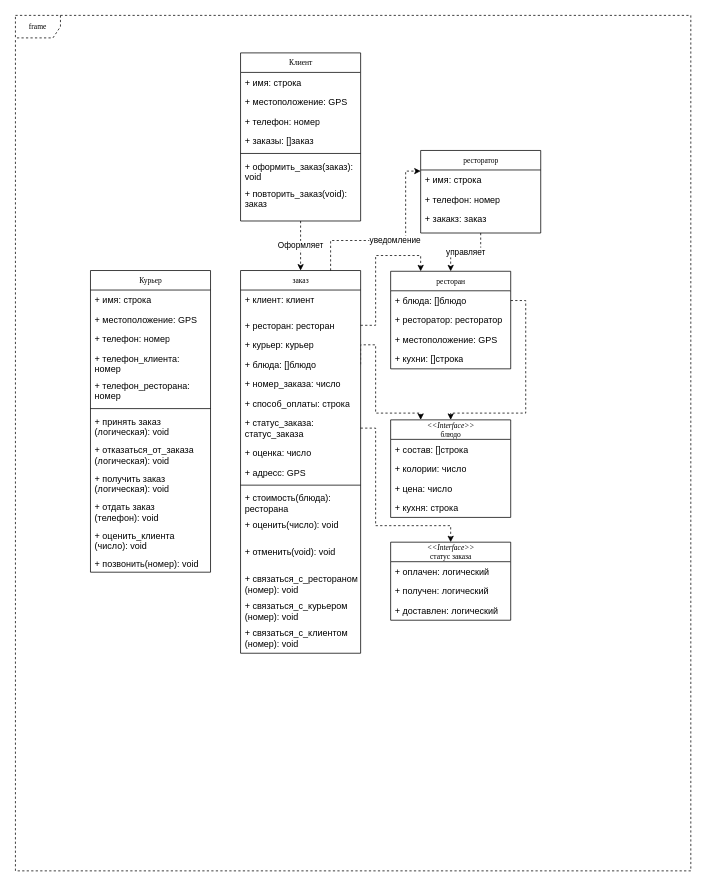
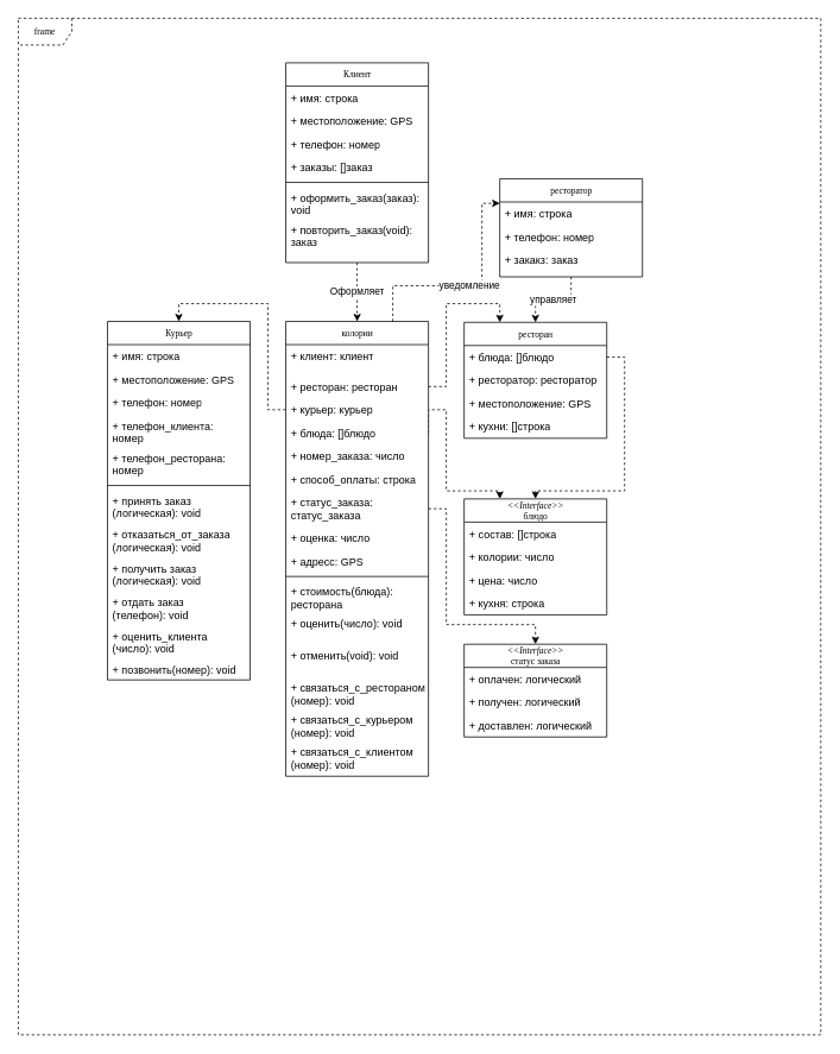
  <mxCell id="0" />
  <mxCell id="1" parent="0" />
  <mxCell id="2" value="frame" style="shape=umlFrame;whiteSpace=wrap;html=1;rounded=0;shadow=0;comic=0;labelBackgroundColor=none;strokeColor=#000000;strokeWidth=1;fillColor=#ffffff;fontFamily=Verdana;fontSize=10;fontColor=#000000;align=center;dashed=1;" parent="1" vertex="1"><mxGeometry x="20" y="20" width="900" height="1140" as="geometry" /></mxCell>
  <mxCell id="3" style="edgeStyle=orthogonalEdgeStyle;rounded=0;orthogonalLoop=1;jettySize=auto;html=1;exitX=1;exitY=0.5;exitDx=0;exitDy=0;entryX=0.25;entryY=0;entryDx=0;entryDy=0;strokeColor=#000000;dashed=1;" parent="1" source="9" target="35" edge="1"><mxGeometry relative="1" as="geometry"><Array as="points"><mxPoint x="480" y="459" /><mxPoint x="500" y="459" /><mxPoint x="500" y="550" /><mxPoint x="560" y="550" /></Array></mxGeometry></mxCell>
  <mxCell id="4" value="уведомление" style="edgeStyle=orthogonalEdgeStyle;rounded=0;orthogonalLoop=1;jettySize=auto;html=1;exitX=0.75;exitY=0;exitDx=0;exitDy=0;entryX=0;entryY=0.25;entryDx=0;entryDy=0;dashed=1;strokeColor=#000000;" parent="1" source="5" target="62" edge="1"><mxGeometry relative="1" as="geometry"><Array as="points"><mxPoint x="440" y="320" /><mxPoint x="540" y="320" /><mxPoint x="540" y="228" /></Array></mxGeometry></mxCell>
- <mxCell id="5" value="заказ" style="swimlane;html=1;fontStyle=0;childLayout=stackLayout;horizontal=1;startSize=26;fillColor=none;horizontalStack=0;resizeParent=1;resizeLast=0;collapsible=1;marginBottom=0;swimlaneFillColor=#ffffff;rounded=0;shadow=0;comic=0;labelBackgroundColor=none;strokeColor=#000000;strokeWidth=1;fontFamily=Verdana;fontSize=10;fontColor=#000000;align=center;" parent="1" vertex="1"><mxGeometry x="320" y="360" width="160" height="510" as="geometry" /></mxCell>
+ <mxCell id="5" value="колории" style="swimlane;html=1;fontStyle=0;childLayout=stackLayout;horizontal=1;startSize=26;fillColor=none;horizontalStack=0;resizeParent=1;resizeLast=0;collapsible=1;marginBottom=0;swimlaneFillColor=#ffffff;rounded=0;shadow=0;comic=0;labelBackgroundColor=none;strokeColor=#000000;strokeWidth=1;fontFamily=Verdana;fontSize=10;fontColor=#000000;align=center;" parent="1" vertex="1"><mxGeometry x="320" y="360" width="160" height="510" as="geometry" /></mxCell>
  <mxCell id="6" value="+ клиент: клиент" style="text;html=1;strokeColor=none;fillColor=none;align=left;verticalAlign=top;spacingLeft=4;spacingRight=4;whiteSpace=wrap;overflow=hidden;rotatable=0;points=[[0,0.5],[1,0.5]];portConstraint=eastwest;" parent="5" vertex="1"><mxGeometry y="26" width="160" height="34" as="geometry" /></mxCell>
  <mxCell id="7" value="+ ресторан: ресторан" style="text;html=1;strokeColor=none;fillColor=none;align=left;verticalAlign=top;spacingLeft=4;spacingRight=4;whiteSpace=wrap;overflow=hidden;rotatable=0;points=[[0,0.5],[1,0.5]];portConstraint=eastwest;" parent="5" vertex="1"><mxGeometry y="60" width="160" height="26" as="geometry" /></mxCell>
  <mxCell id="8" value="+ курьер: курьер" style="text;html=1;strokeColor=none;fillColor=none;align=left;verticalAlign=top;spacingLeft=4;spacingRight=4;whiteSpace=wrap;overflow=hidden;rotatable=0;points=[[0,0.5],[1,0.5]];portConstraint=eastwest;" parent="5" vertex="1"><mxGeometry y="86" width="160" height="26" as="geometry" /></mxCell>
  <mxCell id="9" value="+ блюда: []блюдо" style="text;html=1;strokeColor=none;fillColor=none;align=left;verticalAlign=top;spacingLeft=4;spacingRight=4;whiteSpace=wrap;overflow=hidden;rotatable=0;points=[[0,0.5],[1,0.5]];portConstraint=eastwest;" parent="5" vertex="1"><mxGeometry y="112" width="160" height="26" as="geometry" /></mxCell>
  <mxCell id="10" value="+ номер_заказа: число" style="text;html=1;strokeColor=none;fillColor=none;align=left;verticalAlign=top;spacingLeft=4;spacingRight=4;whiteSpace=wrap;overflow=hidden;rotatable=0;points=[[0,0.5],[1,0.5]];portConstraint=eastwest;" parent="5" vertex="1"><mxGeometry y="138" width="160" height="26" as="geometry" /></mxCell>
  <mxCell id="11" value="+ способ_оплаты: строка" style="text;html=1;strokeColor=none;fillColor=none;align=left;verticalAlign=top;spacingLeft=4;spacingRight=4;whiteSpace=wrap;overflow=hidden;rotatable=0;points=[[0,0.5],[1,0.5]];portConstraint=eastwest;" parent="5" vertex="1"><mxGeometry y="164" width="160" height="26" as="geometry" /></mxCell>
  <mxCell id="12" value="+ статус_заказа: статус_заказа" style="text;html=1;strokeColor=none;fillColor=none;align=left;verticalAlign=top;spacingLeft=4;spacingRight=4;whiteSpace=wrap;overflow=hidden;rotatable=0;points=[[0,0.5],[1,0.5]];portConstraint=eastwest;" parent="5" vertex="1"><mxGeometry y="190" width="160" height="40" as="geometry" /></mxCell>
  <mxCell id="13" value="+ оценка: число" style="text;html=1;strokeColor=none;fillColor=none;align=left;verticalAlign=top;spacingLeft=4;spacingRight=4;whiteSpace=wrap;overflow=hidden;rotatable=0;points=[[0,0.5],[1,0.5]];portConstraint=eastwest;" parent="5" vertex="1"><mxGeometry y="230" width="160" height="26" as="geometry" /></mxCell>
  <mxCell id="14" value="+ адресс: GPS" style="text;html=1;strokeColor=none;fillColor=none;align=left;verticalAlign=top;spacingLeft=4;spacingRight=4;whiteSpace=wrap;overflow=hidden;rotatable=0;points=[[0,0.5],[1,0.5]];portConstraint=eastwest;" parent="5" vertex="1"><mxGeometry y="256" width="160" height="26" as="geometry" /></mxCell>
  <mxCell id="15" value="" style="line;strokeWidth=1;fillColor=none;align=left;verticalAlign=middle;spacingTop=-1;spacingLeft=3;spacingRight=3;rotatable=0;labelPosition=right;points=[];portConstraint=eastwest;" parent="5" vertex="1"><mxGeometry y="282" width="160" height="8" as="geometry" /></mxCell>
  <mxCell id="16" value="+ стоимость(блюда):&#10; ресторана" style="text;strokeColor=none;fillColor=none;align=left;verticalAlign=top;spacingLeft=4;spacingRight=4;overflow=hidden;rotatable=0;points=[[0,0.5],[1,0.5]];portConstraint=eastwest;" parent="5" vertex="1"><mxGeometry y="290" width="160" height="36" as="geometry" /></mxCell>
  <mxCell id="17" value="+ оценить(число): void" style="text;strokeColor=none;fillColor=none;align=left;verticalAlign=top;spacingLeft=4;spacingRight=4;overflow=hidden;rotatable=0;points=[[0,0.5],[1,0.5]];portConstraint=eastwest;" parent="5" vertex="1"><mxGeometry y="326" width="160" height="36" as="geometry" /></mxCell>
  <mxCell id="18" value="+ отменить(void): void" style="text;strokeColor=none;fillColor=none;align=left;verticalAlign=top;spacingLeft=4;spacingRight=4;overflow=hidden;rotatable=0;points=[[0,0.5],[1,0.5]];portConstraint=eastwest;" parent="5" vertex="1"><mxGeometry y="362" width="160" height="36" as="geometry" /></mxCell>
  <mxCell id="19" value="+ связаться_с_рестораном&#10;(номер): void" style="text;strokeColor=none;fillColor=none;align=left;verticalAlign=top;spacingLeft=4;spacingRight=4;overflow=hidden;rotatable=0;points=[[0,0.5],[1,0.5]];portConstraint=eastwest;" parent="5" vertex="1"><mxGeometry y="398" width="160" height="36" as="geometry" /></mxCell>
  <mxCell id="20" value="+ связаться_с_курьером&#10;(номер): void" style="text;strokeColor=none;fillColor=none;align=left;verticalAlign=top;spacingLeft=4;spacingRight=4;overflow=hidden;rotatable=0;points=[[0,0.5],[1,0.5]];portConstraint=eastwest;" parent="5" vertex="1"><mxGeometry y="434" width="160" height="36" as="geometry" /></mxCell>
  <mxCell id="21" value="+ связаться_с_клиентом&#10;(номер): void" style="text;strokeColor=none;fillColor=none;align=left;verticalAlign=top;spacingLeft=4;spacingRight=4;overflow=hidden;rotatable=0;points=[[0,0.5],[1,0.5]];portConstraint=eastwest;" parent="5" vertex="1"><mxGeometry y="470" width="160" height="36" as="geometry" /></mxCell>
  <mxCell id="22" value="Курьер" style="swimlane;html=1;fontStyle=0;childLayout=stackLayout;horizontal=1;startSize=26;fillColor=none;horizontalStack=0;resizeParent=1;resizeLast=0;collapsible=1;marginBottom=0;swimlaneFillColor=#ffffff;rounded=0;shadow=0;comic=0;labelBackgroundColor=none;strokeColor=#000000;strokeWidth=1;fontFamily=Verdana;fontSize=10;fontColor=#000000;align=center;" parent="1" vertex="1"><mxGeometry x="120" y="360" width="160" height="402" as="geometry" /></mxCell>
  <mxCell id="23" value="+ имя: строка" style="text;html=1;strokeColor=none;fillColor=none;align=left;verticalAlign=top;spacingLeft=4;spacingRight=4;whiteSpace=wrap;overflow=hidden;rotatable=0;points=[[0,0.5],[1,0.5]];portConstraint=eastwest;" parent="22" vertex="1"><mxGeometry y="26" width="160" height="26" as="geometry" /></mxCell>
  <mxCell id="24" value="+ местоположение: GPS" style="text;html=1;strokeColor=none;fillColor=none;align=left;verticalAlign=top;spacingLeft=4;spacingRight=4;whiteSpace=wrap;overflow=hidden;rotatable=0;points=[[0,0.5],[1,0.5]];portConstraint=eastwest;" parent="22" vertex="1"><mxGeometry y="52" width="160" height="26" as="geometry" /></mxCell>
  <mxCell id="25" value="+ телефон: номер" style="text;html=1;strokeColor=none;fillColor=none;align=left;verticalAlign=top;spacingLeft=4;spacingRight=4;whiteSpace=wrap;overflow=hidden;rotatable=0;points=[[0,0.5],[1,0.5]];portConstraint=eastwest;" parent="22" vertex="1"><mxGeometry y="78" width="160" height="26" as="geometry" /></mxCell>
  <mxCell id="26" value="+ телефон_клиента: номер" style="text;html=1;strokeColor=none;fillColor=none;align=left;verticalAlign=top;spacingLeft=4;spacingRight=4;whiteSpace=wrap;overflow=hidden;rotatable=0;points=[[0,0.5],[1,0.5]];portConstraint=eastwest;" parent="22" vertex="1"><mxGeometry y="104" width="160" height="36" as="geometry" /></mxCell>
  <mxCell id="27" value="+ телефон_ресторана: номер" style="text;html=1;strokeColor=none;fillColor=none;align=left;verticalAlign=top;spacingLeft=4;spacingRight=4;whiteSpace=wrap;overflow=hidden;rotatable=0;points=[[0,0.5],[1,0.5]];portConstraint=eastwest;" parent="22" vertex="1"><mxGeometry y="140" width="160" height="40" as="geometry" /></mxCell>
  <mxCell id="28" value="" style="line;strokeWidth=1;fillColor=none;align=left;verticalAlign=middle;spacingTop=-1;spacingLeft=3;spacingRight=3;rotatable=0;labelPosition=right;points=[];portConstraint=eastwest;" parent="22" vertex="1"><mxGeometry y="180" width="160" height="8" as="geometry" /></mxCell>
  <mxCell id="29" value="+ принять заказ&lt;br&gt;&lt;div&gt;(логическая): void&lt;/div&gt;&lt;div&gt;&lt;br&gt;&lt;/div&gt;" style="text;html=1;strokeColor=none;fillColor=none;align=left;verticalAlign=top;spacingLeft=4;spacingRight=4;whiteSpace=wrap;overflow=hidden;rotatable=0;points=[[0,0.5],[1,0.5]];portConstraint=eastwest;" parent="22" vertex="1"><mxGeometry y="188" width="160" height="38" as="geometry" /></mxCell>
  <mxCell id="30" value="+ отказаться_от_заказа&lt;br&gt;&lt;div&gt;(логическая): void&lt;/div&gt;&lt;div&gt;&lt;br&gt;&lt;/div&gt;" style="text;html=1;strokeColor=none;fillColor=none;align=left;verticalAlign=top;spacingLeft=4;spacingRight=4;whiteSpace=wrap;overflow=hidden;rotatable=0;points=[[0,0.5],[1,0.5]];portConstraint=eastwest;" parent="22" vertex="1"><mxGeometry y="226" width="160" height="38" as="geometry" /></mxCell>
  <mxCell id="31" value="+ получить заказ&lt;br&gt;&lt;div&gt;(логическая): void&lt;/div&gt;&lt;div&gt;&lt;br&gt;&lt;/div&gt;" style="text;html=1;strokeColor=none;fillColor=none;align=left;verticalAlign=top;spacingLeft=4;spacingRight=4;whiteSpace=wrap;overflow=hidden;rotatable=0;points=[[0,0.5],[1,0.5]];portConstraint=eastwest;" parent="22" vertex="1"><mxGeometry y="264" width="160" height="38" as="geometry" /></mxCell>
  <mxCell id="32" value="+ отдать заказ&lt;br&gt;(телефон): void" style="text;html=1;strokeColor=none;fillColor=none;align=left;verticalAlign=top;spacingLeft=4;spacingRight=4;whiteSpace=wrap;overflow=hidden;rotatable=0;points=[[0,0.5],[1,0.5]];portConstraint=eastwest;" parent="22" vertex="1"><mxGeometry y="302" width="160" height="38" as="geometry" /></mxCell>
  <mxCell id="33" value="+ оценить_клиента&lt;br&gt;(число): void" style="text;html=1;strokeColor=none;fillColor=none;align=left;verticalAlign=top;spacingLeft=4;spacingRight=4;whiteSpace=wrap;overflow=hidden;rotatable=0;points=[[0,0.5],[1,0.5]];portConstraint=eastwest;" parent="22" vertex="1"><mxGeometry y="340" width="160" height="38" as="geometry" /></mxCell>
  <mxCell id="34" value="+ позвонить(номер): void" style="text;html=1;strokeColor=none;fillColor=none;align=left;verticalAlign=top;spacingLeft=4;spacingRight=4;whiteSpace=wrap;overflow=hidden;rotatable=0;points=[[0,0.5],[1,0.5]];portConstraint=eastwest;" parent="22" vertex="1"><mxGeometry y="378" width="160" height="24" as="geometry" /></mxCell>
  <mxCell id="35" value="&lt;i&gt;&amp;lt;&amp;lt;Interface&amp;gt;&amp;gt;&lt;/i&gt;&lt;br&gt;блюдо" style="swimlane;html=1;fontStyle=0;childLayout=stackLayout;horizontal=1;startSize=26;fillColor=none;horizontalStack=0;resizeParent=1;resizeLast=0;collapsible=1;marginBottom=0;swimlaneFillColor=#ffffff;rounded=0;shadow=0;comic=0;labelBackgroundColor=none;strokeColor=#000000;strokeWidth=1;fontFamily=Verdana;fontSize=10;fontColor=#000000;align=center;" parent="1" vertex="1"><mxGeometry x="520" y="559" width="160" height="130" as="geometry" /></mxCell>
  <mxCell id="36" value="+ состав: []строка" style="text;html=1;strokeColor=none;fillColor=none;align=left;verticalAlign=top;spacingLeft=4;spacingRight=4;whiteSpace=wrap;overflow=hidden;rotatable=0;points=[[0,0.5],[1,0.5]];portConstraint=eastwest;" parent="35" vertex="1"><mxGeometry y="26" width="160" height="26" as="geometry" /></mxCell>
  <mxCell id="37" value="+ колории: число" style="text;html=1;strokeColor=none;fillColor=none;align=left;verticalAlign=top;spacingLeft=4;spacingRight=4;whiteSpace=wrap;overflow=hidden;rotatable=0;points=[[0,0.5],[1,0.5]];portConstraint=eastwest;" parent="35" vertex="1"><mxGeometry y="52" width="160" height="26" as="geometry" /></mxCell>
  <mxCell id="38" value="+ цена: число" style="text;html=1;strokeColor=none;fillColor=none;align=left;verticalAlign=top;spacingLeft=4;spacingRight=4;whiteSpace=wrap;overflow=hidden;rotatable=0;points=[[0,0.5],[1,0.5]];portConstraint=eastwest;" parent="35" vertex="1"><mxGeometry y="78" width="160" height="26" as="geometry" /></mxCell>
  <mxCell id="39" value="+ кухня: строка" style="text;html=1;strokeColor=none;fillColor=none;align=left;verticalAlign=top;spacingLeft=4;spacingRight=4;whiteSpace=wrap;overflow=hidden;rotatable=0;points=[[0,0.5],[1,0.5]];portConstraint=eastwest;" parent="35" vertex="1"><mxGeometry y="104" width="160" height="26" as="geometry" /></mxCell>
+ <mxCell id="40" style="edgeStyle=orthogonalEdgeStyle;rounded=0;orthogonalLoop=1;jettySize=auto;html=1;exitX=0;exitY=0.5;exitDx=0;exitDy=0;entryX=0.5;entryY=0;entryDx=0;entryDy=0;dashed=1;strokeColor=#000000;" parent="1" source="8" target="22" edge="1"><mxGeometry relative="1" as="geometry" /></mxCell>
  <mxCell id="41" value="&lt;i&gt;&amp;lt;&amp;lt;Interface&amp;gt;&amp;gt;&lt;/i&gt;&lt;div&gt;статус заказа&lt;/div&gt;" style="swimlane;html=1;fontStyle=0;childLayout=stackLayout;horizontal=1;startSize=26;fillColor=none;horizontalStack=0;resizeParent=1;resizeLast=0;collapsible=1;marginBottom=0;swimlaneFillColor=#ffffff;rounded=0;shadow=0;comic=0;labelBackgroundColor=none;strokeColor=#000000;strokeWidth=1;fontFamily=Verdana;fontSize=10;fontColor=#000000;align=center;" parent="1" vertex="1"><mxGeometry x="520" y="722" width="160" height="104" as="geometry" /></mxCell>
  <mxCell id="42" value="+ оплачен: логический" style="text;html=1;strokeColor=none;fillColor=none;align=left;verticalAlign=top;spacingLeft=4;spacingRight=4;whiteSpace=wrap;overflow=hidden;rotatable=0;points=[[0,0.5],[1,0.5]];portConstraint=eastwest;" parent="41" vertex="1"><mxGeometry y="26" width="160" height="26" as="geometry" /></mxCell>
  <mxCell id="43" value="+ получен: логический" style="text;html=1;strokeColor=none;fillColor=none;align=left;verticalAlign=top;spacingLeft=4;spacingRight=4;whiteSpace=wrap;overflow=hidden;rotatable=0;points=[[0,0.5],[1,0.5]];portConstraint=eastwest;" parent="41" vertex="1"><mxGeometry y="52" width="160" height="26" as="geometry" /></mxCell>
  <mxCell id="44" value="+ доставлен: логический" style="text;html=1;strokeColor=none;fillColor=none;align=left;verticalAlign=top;spacingLeft=4;spacingRight=4;whiteSpace=wrap;overflow=hidden;rotatable=0;points=[[0,0.5],[1,0.5]];portConstraint=eastwest;" parent="41" vertex="1"><mxGeometry y="78" width="160" height="26" as="geometry" /></mxCell>
  <mxCell id="45" style="edgeStyle=orthogonalEdgeStyle;rounded=0;orthogonalLoop=1;jettySize=auto;html=1;exitX=1;exitY=0.5;exitDx=0;exitDy=0;entryX=0.5;entryY=0;entryDx=0;entryDy=0;dashed=1;strokeColor=#000000;" parent="1" source="12" target="41" edge="1"><mxGeometry relative="1" as="geometry"><Array as="points"><mxPoint x="500" y="570" /><mxPoint x="500" y="700" /><mxPoint x="600" y="700" /></Array></mxGeometry></mxCell>
  <mxCell id="46" value="Оформляет" style="edgeStyle=orthogonalEdgeStyle;rounded=0;orthogonalLoop=1;jettySize=auto;html=1;exitX=0.5;exitY=1;exitDx=0;exitDy=0;entryX=0.5;entryY=0;entryDx=0;entryDy=0;dashed=1;strokeColor=#000000;labelPosition=center;verticalLabelPosition=middle;align=center;verticalAlign=middle;" parent="1" source="47" target="5" edge="1"><mxGeometry relative="1" as="geometry" /></mxCell>
  <mxCell id="47" value="Клиент" style="swimlane;html=1;fontStyle=0;childLayout=stackLayout;horizontal=1;startSize=26;fillColor=none;horizontalStack=0;resizeParent=1;resizeLast=0;collapsible=1;marginBottom=0;swimlaneFillColor=#ffffff;rounded=0;shadow=0;comic=0;labelBackgroundColor=none;strokeColor=#000000;strokeWidth=1;fontFamily=Verdana;fontSize=10;fontColor=#000000;align=center;" parent="1" vertex="1"><mxGeometry x="320" y="70" width="160" height="224" as="geometry" /></mxCell>
  <mxCell id="48" value="+ имя: строка" style="text;html=1;strokeColor=none;fillColor=none;align=left;verticalAlign=top;spacingLeft=4;spacingRight=4;whiteSpace=wrap;overflow=hidden;rotatable=0;points=[[0,0.5],[1,0.5]];portConstraint=eastwest;" parent="47" vertex="1"><mxGeometry y="26" width="160" height="26" as="geometry" /></mxCell>
  <mxCell id="49" value="+ местоположение: GPS" style="text;html=1;strokeColor=none;fillColor=none;align=left;verticalAlign=top;spacingLeft=4;spacingRight=4;whiteSpace=wrap;overflow=hidden;rotatable=0;points=[[0,0.5],[1,0.5]];portConstraint=eastwest;" parent="47" vertex="1"><mxGeometry y="52" width="160" height="26" as="geometry" /></mxCell>
  <mxCell id="50" value="+ телефон: номер" style="text;html=1;strokeColor=none;fillColor=none;align=left;verticalAlign=top;spacingLeft=4;spacingRight=4;whiteSpace=wrap;overflow=hidden;rotatable=0;points=[[0,0.5],[1,0.5]];portConstraint=eastwest;" parent="47" vertex="1"><mxGeometry y="78" width="160" height="26" as="geometry" /></mxCell>
  <mxCell id="51" value="+ заказы: []заказ" style="text;html=1;strokeColor=none;fillColor=none;align=left;verticalAlign=top;spacingLeft=4;spacingRight=4;whiteSpace=wrap;overflow=hidden;rotatable=0;points=[[0,0.5],[1,0.5]];portConstraint=eastwest;" parent="47" vertex="1"><mxGeometry y="104" width="160" height="26" as="geometry" /></mxCell>
  <mxCell id="52" value="" style="line;strokeWidth=1;fillColor=none;align=left;verticalAlign=middle;spacingTop=-1;spacingLeft=3;spacingRight=3;rotatable=0;labelPosition=right;points=[];portConstraint=eastwest;" parent="47" vertex="1"><mxGeometry y="130" width="160" height="8" as="geometry" /></mxCell>
  <mxCell id="53" value="+ оформить_заказ(заказ):&#10;void" style="text;strokeColor=none;fillColor=none;align=left;verticalAlign=top;spacingLeft=4;spacingRight=4;overflow=hidden;rotatable=0;points=[[0,0.5],[1,0.5]];portConstraint=eastwest;" parent="47" vertex="1"><mxGeometry y="138" width="160" height="36" as="geometry" /></mxCell>
  <mxCell id="54" value="+ повторить_заказ(void):&#10;заказ" style="text;strokeColor=none;fillColor=none;align=left;verticalAlign=top;spacingLeft=4;spacingRight=4;overflow=hidden;rotatable=0;points=[[0,0.5],[1,0.5]];portConstraint=eastwest;" parent="47" vertex="1"><mxGeometry y="174" width="160" height="36" as="geometry" /></mxCell>
  <mxCell id="55" value="ресторан" style="swimlane;html=1;fontStyle=0;childLayout=stackLayout;horizontal=1;startSize=26;fillColor=none;horizontalStack=0;resizeParent=1;resizeLast=0;collapsible=1;marginBottom=0;swimlaneFillColor=#ffffff;rounded=0;shadow=0;comic=0;labelBackgroundColor=none;strokeColor=#000000;strokeWidth=1;fontFamily=Verdana;fontSize=10;fontColor=#000000;align=center;" parent="1" vertex="1"><mxGeometry x="520" y="361" width="160" height="130" as="geometry" /></mxCell>
  <mxCell id="56" value="+ блюда: []блюдо" style="text;html=1;strokeColor=none;fillColor=none;align=left;verticalAlign=top;spacingLeft=4;spacingRight=4;whiteSpace=wrap;overflow=hidden;rotatable=0;points=[[0,0.5],[1,0.5]];portConstraint=eastwest;" parent="55" vertex="1"><mxGeometry y="26" width="160" height="26" as="geometry" /></mxCell>
  <mxCell id="57" value="+ ресторатор: ресторатор" style="text;html=1;strokeColor=none;fillColor=none;align=left;verticalAlign=top;spacingLeft=4;spacingRight=4;whiteSpace=wrap;overflow=hidden;rotatable=0;points=[[0,0.5],[1,0.5]];portConstraint=eastwest;" parent="55" vertex="1"><mxGeometry y="52" width="160" height="26" as="geometry" /></mxCell>
  <mxCell id="58" value="+ местоположение: GPS" style="text;html=1;strokeColor=none;fillColor=none;align=left;verticalAlign=top;spacingLeft=4;spacingRight=4;whiteSpace=wrap;overflow=hidden;rotatable=0;points=[[0,0.5],[1,0.5]];portConstraint=eastwest;" parent="55" vertex="1"><mxGeometry y="78" width="160" height="26" as="geometry" /></mxCell>
  <mxCell id="59" value="+ кухни: []строка" style="text;html=1;strokeColor=none;fillColor=none;align=left;verticalAlign=top;spacingLeft=4;spacingRight=4;whiteSpace=wrap;overflow=hidden;rotatable=0;points=[[0,0.5],[1,0.5]];portConstraint=eastwest;" parent="55" vertex="1"><mxGeometry y="104" width="160" height="26" as="geometry" /></mxCell>
  <mxCell id="60" style="edgeStyle=orthogonalEdgeStyle;rounded=0;orthogonalLoop=1;jettySize=auto;html=1;exitX=1;exitY=0.5;exitDx=0;exitDy=0;entryX=0.25;entryY=0;entryDx=0;entryDy=0;dashed=1;strokeColor=#000000;" parent="1" source="7" target="55" edge="1"><mxGeometry relative="1" as="geometry"><Array as="points"><mxPoint x="500" y="433" /><mxPoint x="500" y="340" /><mxPoint x="560" y="340" /></Array></mxGeometry></mxCell>
  <mxCell id="61" value="управляет" style="edgeStyle=orthogonalEdgeStyle;rounded=0;orthogonalLoop=1;jettySize=auto;html=1;exitX=0.5;exitY=1;exitDx=0;exitDy=0;entryX=0.5;entryY=0;entryDx=0;entryDy=0;dashed=1;strokeColor=#000000;labelPosition=center;verticalLabelPosition=middle;align=center;verticalAlign=middle;" parent="1" source="62" target="55" edge="1"><mxGeometry relative="1" as="geometry"><mxPoint x="800" y="360" as="targetPoint" /></mxGeometry></mxCell>
  <mxCell id="62" value="ресторатор" style="swimlane;html=1;fontStyle=0;childLayout=stackLayout;horizontal=1;startSize=26;fillColor=none;horizontalStack=0;resizeParent=1;resizeLast=0;collapsible=1;marginBottom=0;swimlaneFillColor=#ffffff;rounded=0;shadow=0;comic=0;labelBackgroundColor=none;strokeColor=#000000;strokeWidth=1;fontFamily=Verdana;fontSize=10;fontColor=#000000;align=center;" parent="1" vertex="1"><mxGeometry x="560" y="200" width="160" height="110" as="geometry" /></mxCell>
  <mxCell id="63" value="+ имя: строка" style="text;html=1;strokeColor=none;fillColor=none;align=left;verticalAlign=top;spacingLeft=4;spacingRight=4;whiteSpace=wrap;overflow=hidden;rotatable=0;points=[[0,0.5],[1,0.5]];portConstraint=eastwest;" parent="62" vertex="1"><mxGeometry y="26" width="160" height="26" as="geometry" /></mxCell>
  <mxCell id="64" value="+ телефон: номер" style="text;html=1;strokeColor=none;fillColor=none;align=left;verticalAlign=top;spacingLeft=4;spacingRight=4;whiteSpace=wrap;overflow=hidden;rotatable=0;points=[[0,0.5],[1,0.5]];portConstraint=eastwest;" parent="62" vertex="1"><mxGeometry y="52" width="160" height="26" as="geometry" /></mxCell>
  <mxCell id="65" value="+ закакз: заказ" style="text;html=1;strokeColor=none;fillColor=none;align=left;verticalAlign=top;spacingLeft=4;spacingRight=4;whiteSpace=wrap;overflow=hidden;rotatable=0;points=[[0,0.5],[1,0.5]];portConstraint=eastwest;" parent="62" vertex="1"><mxGeometry y="78" width="160" height="26" as="geometry" /></mxCell>
  <mxCell id="66" style="edgeStyle=orthogonalEdgeStyle;rounded=0;orthogonalLoop=1;jettySize=auto;html=1;exitX=1;exitY=0.5;exitDx=0;exitDy=0;entryX=0.5;entryY=0;entryDx=0;entryDy=0;dashed=1;strokeColor=#000000;" parent="1" source="56" target="35" edge="1"><mxGeometry relative="1" as="geometry"><Array as="points"><mxPoint x="700" y="400" /><mxPoint x="700" y="550" /><mxPoint x="600" y="550" /></Array></mxGeometry></mxCell>
